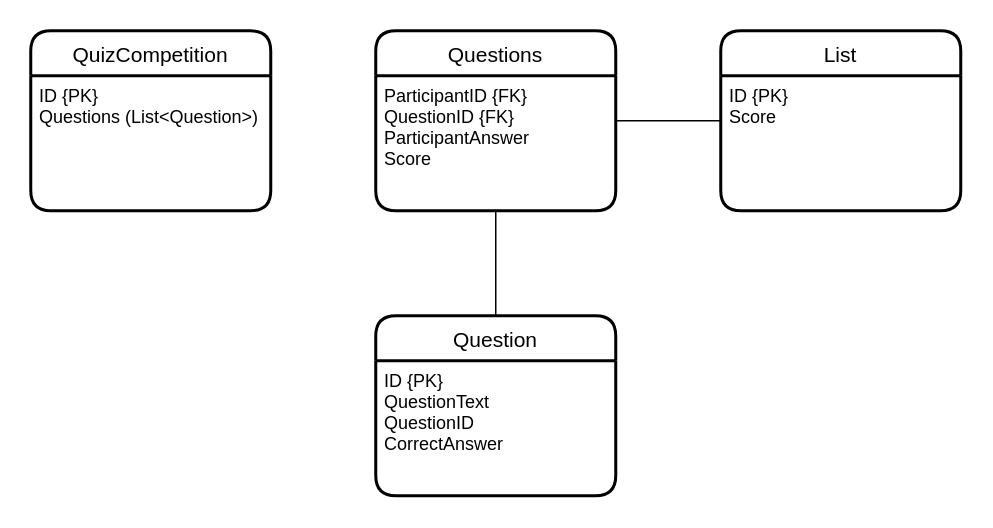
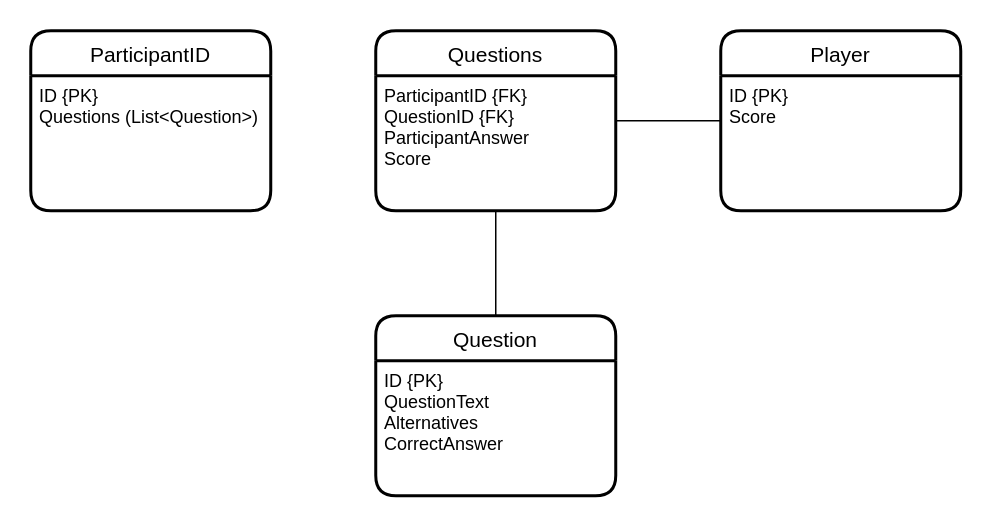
  <mxCell id="0" />
  <mxCell id="1" parent="0" />
  <mxCell id="2" value="Questions" style="swimlane;childLayout=stackLayout;horizontal=1;startSize=30;horizontalStack=0;rounded=1;fontSize=14;fontStyle=0;strokeWidth=2;resizeParent=0;resizeLast=1;shadow=0;dashed=0;align=center;" parent="1" vertex="1"><mxGeometry x="250" y="20" width="160" height="120" as="geometry" /></mxCell>
  <mxCell id="3" value="ParticipantID {FK}&#10;QuestionID {FK}&#10;ParticipantAnswer&#10;Score" style="align=left;strokeColor=none;fillColor=none;spacingLeft=4;fontSize=12;verticalAlign=top;resizable=0;rotatable=0;part=1;" parent="2" vertex="1"><mxGeometry y="30" width="160" height="90" as="geometry" /></mxCell>
- <mxCell id="4" value="List" style="swimlane;childLayout=stackLayout;horizontal=1;startSize=30;horizontalStack=0;rounded=1;fontSize=14;fontStyle=0;strokeWidth=2;resizeParent=0;resizeLast=1;shadow=0;dashed=0;align=center;" parent="1" vertex="1"><mxGeometry x="480" y="20" width="160" height="120" as="geometry" /></mxCell>
+ <mxCell id="4" value="Player" style="swimlane;childLayout=stackLayout;horizontal=1;startSize=30;horizontalStack=0;rounded=1;fontSize=14;fontStyle=0;strokeWidth=2;resizeParent=0;resizeLast=1;shadow=0;dashed=0;align=center;" parent="1" vertex="1"><mxGeometry x="480" y="20" width="160" height="120" as="geometry" /></mxCell>
  <mxCell id="5" value="ID {PK}&#10;Score" style="align=left;strokeColor=none;fillColor=none;spacingLeft=4;fontSize=12;verticalAlign=top;resizable=0;rotatable=0;part=1;" parent="4" vertex="1"><mxGeometry y="30" width="160" height="90" as="geometry" /></mxCell>
  <mxCell id="6" value="Question" style="swimlane;childLayout=stackLayout;horizontal=1;startSize=30;horizontalStack=0;rounded=1;fontSize=14;fontStyle=0;strokeWidth=2;resizeParent=0;resizeLast=1;shadow=0;dashed=0;align=center;" parent="1" vertex="1"><mxGeometry x="250" y="210" width="160" height="120" as="geometry" /></mxCell>
- <mxCell id="7" value="ID {PK}&#10;QuestionText&#10;QuestionID&#10;CorrectAnswer" style="align=left;strokeColor=none;fillColor=none;spacingLeft=4;fontSize=12;verticalAlign=top;resizable=0;rotatable=0;part=1;" parent="6" vertex="1"><mxGeometry y="30" width="160" height="90" as="geometry" /></mxCell>
+ <mxCell id="7" value="ID {PK}&#10;QuestionText&#10;Alternatives&#10;CorrectAnswer" style="align=left;strokeColor=none;fillColor=none;spacingLeft=4;fontSize=12;verticalAlign=top;resizable=0;rotatable=0;part=1;" parent="6" vertex="1"><mxGeometry y="30" width="160" height="90" as="geometry" /></mxCell>
  <mxCell id="8" style="edgeStyle=orthogonalEdgeStyle;rounded=0;orthogonalLoop=1;jettySize=auto;html=1;exitX=1;exitY=0.5;exitDx=0;exitDy=0;entryX=0;entryY=0.5;entryDx=0;entryDy=0;endArrow=none;endFill=0;" parent="1" source="3" target="5" edge="1"><mxGeometry relative="1" as="geometry"><Array as="points"><mxPoint x="410" y="80" /><mxPoint x="480" y="80" /></Array></mxGeometry></mxCell>
  <mxCell id="9" style="edgeStyle=orthogonalEdgeStyle;rounded=0;orthogonalLoop=1;jettySize=auto;html=1;exitX=0.5;exitY=1;exitDx=0;exitDy=0;entryX=0.5;entryY=0;entryDx=0;entryDy=0;endArrow=none;endFill=0;" parent="1" source="3" target="6" edge="1"><mxGeometry relative="1" as="geometry" /></mxCell>
- <mxCell id="10" value="QuizCompetition" style="swimlane;childLayout=stackLayout;horizontal=1;startSize=30;horizontalStack=0;rounded=1;fontSize=14;fontStyle=0;strokeWidth=2;resizeParent=0;resizeLast=1;shadow=0;dashed=0;align=center;" parent="1" vertex="1"><mxGeometry x="20" y="20" width="160" height="120" as="geometry" /></mxCell>
+ <mxCell id="10" value="ParticipantID" style="swimlane;childLayout=stackLayout;horizontal=1;startSize=30;horizontalStack=0;rounded=1;fontSize=14;fontStyle=0;strokeWidth=2;resizeParent=0;resizeLast=1;shadow=0;dashed=0;align=center;" parent="1" vertex="1"><mxGeometry x="20" y="20" width="160" height="120" as="geometry" /></mxCell>
  <mxCell id="11" value="ID {PK}&#10;Questions (List&lt;Question&gt;)" style="align=left;strokeColor=none;fillColor=none;spacingLeft=4;fontSize=12;verticalAlign=top;resizable=0;rotatable=0;part=1;" parent="10" vertex="1"><mxGeometry y="30" width="160" height="90" as="geometry" /></mxCell>
